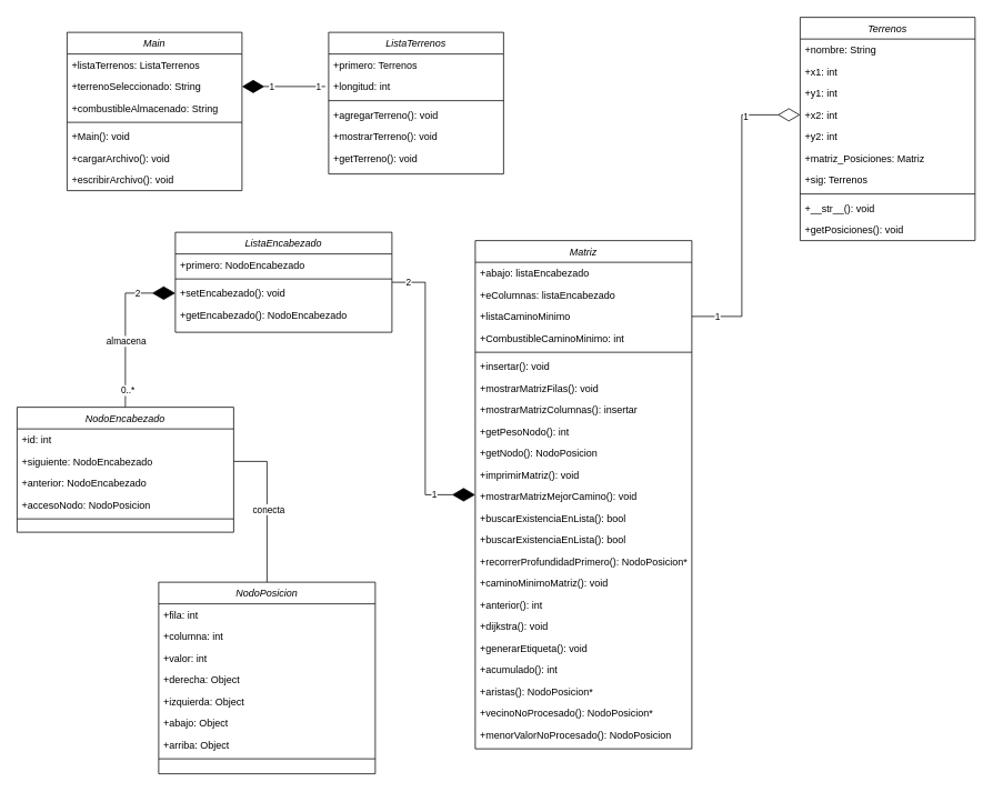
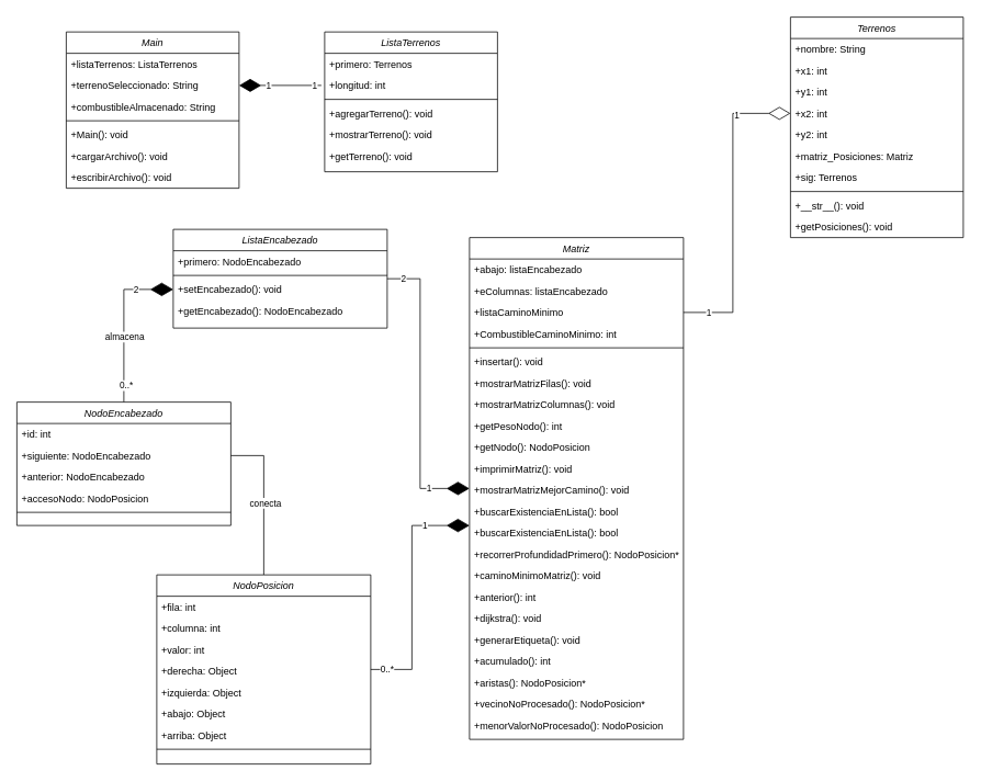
  <mxCell id="0" />
  <mxCell id="1" parent="0" />
  <mxCell id="2" value="Main" style="swimlane;fontStyle=2;align=center;verticalAlign=top;childLayout=stackLayout;horizontal=1;startSize=26;horizontalStack=0;resizeParent=1;resizeLast=0;collapsible=1;marginBottom=0;rounded=0;shadow=0;strokeWidth=1;" parent="1" vertex="1"><mxGeometry x="80" y="38" width="210" height="190" as="geometry"><mxRectangle x="230" y="140" width="160" height="26" as="alternateBounds" /></mxGeometry></mxCell>
  <mxCell id="3" value="+listaTerrenos: ListaTerrenos" style="text;align=left;verticalAlign=top;spacingLeft=4;spacingRight=4;overflow=hidden;rotatable=0;points=[[0,0.5],[1,0.5]];portConstraint=eastwest;" parent="2" vertex="1"><mxGeometry y="26" width="210" height="26" as="geometry" /></mxCell>
  <mxCell id="4" value="+terrenoSeleccionado: String" style="text;align=left;verticalAlign=top;spacingLeft=4;spacingRight=4;overflow=hidden;rotatable=0;points=[[0,0.5],[1,0.5]];portConstraint=eastwest;rounded=0;shadow=0;html=0;" parent="2" vertex="1"><mxGeometry y="52" width="210" height="26" as="geometry" /></mxCell>
  <mxCell id="5" value="+combustibleAlmacenado: String" style="text;align=left;verticalAlign=top;spacingLeft=4;spacingRight=4;overflow=hidden;rotatable=0;points=[[0,0.5],[1,0.5]];portConstraint=eastwest;rounded=0;shadow=0;html=0;" parent="2" vertex="1"><mxGeometry y="78" width="210" height="26" as="geometry" /></mxCell>
  <mxCell id="6" value="" style="line;html=1;strokeWidth=1;align=left;verticalAlign=middle;spacingTop=-1;spacingLeft=3;spacingRight=3;rotatable=0;labelPosition=right;points=[];portConstraint=eastwest;" parent="2" vertex="1"><mxGeometry y="104" width="210" height="8" as="geometry" /></mxCell>
  <mxCell id="7" value="+Main(): void" style="text;align=left;verticalAlign=top;spacingLeft=4;spacingRight=4;overflow=hidden;rotatable=0;points=[[0,0.5],[1,0.5]];portConstraint=eastwest;" parent="2" vertex="1"><mxGeometry y="112" width="210" height="26" as="geometry" /></mxCell>
  <mxCell id="8" value="+cargarArchivo(): void" style="text;align=left;verticalAlign=top;spacingLeft=4;spacingRight=4;overflow=hidden;rotatable=0;points=[[0,0.5],[1,0.5]];portConstraint=eastwest;" parent="2" vertex="1"><mxGeometry y="138" width="210" height="26" as="geometry" /></mxCell>
  <mxCell id="9" value="+escribirArchivo(): void" style="text;align=left;verticalAlign=top;spacingLeft=4;spacingRight=4;overflow=hidden;rotatable=0;points=[[0,0.5],[1,0.5]];portConstraint=eastwest;" parent="2" vertex="1"><mxGeometry y="164" width="210" height="26" as="geometry" /></mxCell>
  <mxCell id="10" value="ListaTerrenos" style="swimlane;fontStyle=2;align=center;verticalAlign=top;childLayout=stackLayout;horizontal=1;startSize=26;horizontalStack=0;resizeParent=1;resizeLast=0;collapsible=1;marginBottom=0;rounded=0;shadow=0;strokeWidth=1;" vertex="1" parent="1"><mxGeometry x="394" y="38" width="210" height="170" as="geometry"><mxRectangle x="230" y="140" width="160" height="26" as="alternateBounds" /></mxGeometry></mxCell>
  <mxCell id="11" value="+primero: Terrenos" style="text;align=left;verticalAlign=top;spacingLeft=4;spacingRight=4;overflow=hidden;rotatable=0;points=[[0,0.5],[1,0.5]];portConstraint=eastwest;" vertex="1" parent="10"><mxGeometry y="26" width="210" height="26" as="geometry" /></mxCell>
  <mxCell id="12" value="+longitud: int" style="text;align=left;verticalAlign=top;spacingLeft=4;spacingRight=4;overflow=hidden;rotatable=0;points=[[0,0.5],[1,0.5]];portConstraint=eastwest;rounded=0;shadow=0;html=0;" vertex="1" parent="10"><mxGeometry y="52" width="210" height="26" as="geometry" /></mxCell>
  <mxCell id="13" value="" style="line;html=1;strokeWidth=1;align=left;verticalAlign=middle;spacingTop=-1;spacingLeft=3;spacingRight=3;rotatable=0;labelPosition=right;points=[];portConstraint=eastwest;" vertex="1" parent="10"><mxGeometry y="78" width="210" height="8" as="geometry" /></mxCell>
  <mxCell id="14" value="+agregarTerreno(): void&#10;" style="text;align=left;verticalAlign=top;spacingLeft=4;spacingRight=4;overflow=hidden;rotatable=0;points=[[0,0.5],[1,0.5]];portConstraint=eastwest;" vertex="1" parent="10"><mxGeometry y="86" width="210" height="26" as="geometry" /></mxCell>
  <mxCell id="15" value="+mostrarTerreno(): void&#10;" style="text;align=left;verticalAlign=top;spacingLeft=4;spacingRight=4;overflow=hidden;rotatable=0;points=[[0,0.5],[1,0.5]];portConstraint=eastwest;" vertex="1" parent="10"><mxGeometry y="112" width="210" height="26" as="geometry" /></mxCell>
  <mxCell id="16" value="+getTerreno(): void&#10;" style="text;align=left;verticalAlign=top;spacingLeft=4;spacingRight=4;overflow=hidden;rotatable=0;points=[[0,0.5],[1,0.5]];portConstraint=eastwest;" vertex="1" parent="10"><mxGeometry y="138" width="210" height="26" as="geometry" /></mxCell>
  <mxCell id="17" value="Terrenos" style="swimlane;fontStyle=2;align=center;verticalAlign=top;childLayout=stackLayout;horizontal=1;startSize=26;horizontalStack=0;resizeParent=1;resizeLast=0;collapsible=1;marginBottom=0;rounded=0;shadow=0;strokeWidth=1;" vertex="1" parent="1"><mxGeometry x="960" y="20" width="210" height="268" as="geometry"><mxRectangle x="230" y="140" width="160" height="26" as="alternateBounds" /></mxGeometry></mxCell>
  <mxCell id="18" value="+nombre: String" style="text;align=left;verticalAlign=top;spacingLeft=4;spacingRight=4;overflow=hidden;rotatable=0;points=[[0,0.5],[1,0.5]];portConstraint=eastwest;" vertex="1" parent="17"><mxGeometry y="26" width="210" height="26" as="geometry" /></mxCell>
  <mxCell id="19" value="+x1: int" style="text;align=left;verticalAlign=top;spacingLeft=4;spacingRight=4;overflow=hidden;rotatable=0;points=[[0,0.5],[1,0.5]];portConstraint=eastwest;rounded=0;shadow=0;html=0;" vertex="1" parent="17"><mxGeometry y="52" width="210" height="26" as="geometry" /></mxCell>
  <mxCell id="20" value="+y1: int" style="text;align=left;verticalAlign=top;spacingLeft=4;spacingRight=4;overflow=hidden;rotatable=0;points=[[0,0.5],[1,0.5]];portConstraint=eastwest;rounded=0;shadow=0;html=0;" vertex="1" parent="17"><mxGeometry y="78" width="210" height="26" as="geometry" /></mxCell>
  <mxCell id="21" value="+x2: int" style="text;align=left;verticalAlign=top;spacingLeft=4;spacingRight=4;overflow=hidden;rotatable=0;points=[[0,0.5],[1,0.5]];portConstraint=eastwest;rounded=0;shadow=0;html=0;" vertex="1" parent="17"><mxGeometry y="104" width="210" height="26" as="geometry" /></mxCell>
  <mxCell id="22" value="+y2: int" style="text;align=left;verticalAlign=top;spacingLeft=4;spacingRight=4;overflow=hidden;rotatable=0;points=[[0,0.5],[1,0.5]];portConstraint=eastwest;rounded=0;shadow=0;html=0;" vertex="1" parent="17"><mxGeometry y="130" width="210" height="26" as="geometry" /></mxCell>
  <mxCell id="23" value="+matriz_Posiciones: Matriz" style="text;align=left;verticalAlign=top;spacingLeft=4;spacingRight=4;overflow=hidden;rotatable=0;points=[[0,0.5],[1,0.5]];portConstraint=eastwest;rounded=0;shadow=0;html=0;" vertex="1" parent="17"><mxGeometry y="156" width="210" height="26" as="geometry" /></mxCell>
  <mxCell id="24" value="+sig: Terrenos" style="text;align=left;verticalAlign=top;spacingLeft=4;spacingRight=4;overflow=hidden;rotatable=0;points=[[0,0.5],[1,0.5]];portConstraint=eastwest;rounded=0;shadow=0;html=0;" vertex="1" parent="17"><mxGeometry y="182" width="210" height="26" as="geometry" /></mxCell>
  <mxCell id="25" value="" style="line;html=1;strokeWidth=1;align=left;verticalAlign=middle;spacingTop=-1;spacingLeft=3;spacingRight=3;rotatable=0;labelPosition=right;points=[];portConstraint=eastwest;" vertex="1" parent="17"><mxGeometry y="208" width="210" height="8" as="geometry" /></mxCell>
  <mxCell id="26" value="+__str__(): void" style="text;align=left;verticalAlign=top;spacingLeft=4;spacingRight=4;overflow=hidden;rotatable=0;points=[[0,0.5],[1,0.5]];portConstraint=eastwest;" vertex="1" parent="17"><mxGeometry y="216" width="210" height="26" as="geometry" /></mxCell>
  <mxCell id="27" value="+getPosiciones(): void" style="text;align=left;verticalAlign=top;spacingLeft=4;spacingRight=4;overflow=hidden;rotatable=0;points=[[0,0.5],[1,0.5]];portConstraint=eastwest;" vertex="1" parent="17"><mxGeometry y="242" width="210" height="26" as="geometry" /></mxCell>
  <mxCell id="28" value="" style="endArrow=diamondThin;endFill=1;endSize=24;html=1;entryX=1;entryY=0.5;entryDx=0;entryDy=0;" edge="1" parent="1" target="4"><mxGeometry width="160" relative="1" as="geometry"><mxPoint x="390" y="103" as="sourcePoint" /><mxPoint x="470" y="108" as="targetPoint" /></mxGeometry></mxCell>
  <mxCell id="29" value="1" style="edgeLabel;html=1;align=center;verticalAlign=middle;resizable=0;points=[];" vertex="1" connectable="0" parent="28"><mxGeometry x="0.293" relative="1" as="geometry"><mxPoint as="offset" /></mxGeometry></mxCell>
  <mxCell id="30" value="1" style="edgeLabel;html=1;align=center;verticalAlign=middle;resizable=0;points=[];" vertex="1" connectable="0" parent="28"><mxGeometry x="-0.823" relative="1" as="geometry"><mxPoint as="offset" /></mxGeometry></mxCell>
  <mxCell id="31" value="Matriz" style="swimlane;fontStyle=2;align=center;verticalAlign=top;childLayout=stackLayout;horizontal=1;startSize=26;horizontalStack=0;resizeParent=1;resizeLast=0;collapsible=1;marginBottom=0;rounded=0;shadow=0;strokeWidth=1;" vertex="1" parent="1"><mxGeometry x="570" y="288" width="260" height="610" as="geometry"><mxRectangle x="230" y="140" width="160" height="26" as="alternateBounds" /></mxGeometry></mxCell>
  <mxCell id="32" value="+abajo: listaEncabezado" style="text;align=left;verticalAlign=top;spacingLeft=4;spacingRight=4;overflow=hidden;rotatable=0;points=[[0,0.5],[1,0.5]];portConstraint=eastwest;" vertex="1" parent="31"><mxGeometry y="26" width="260" height="26" as="geometry" /></mxCell>
  <mxCell id="33" value="+eColumnas: listaEncabezado" style="text;align=left;verticalAlign=top;spacingLeft=4;spacingRight=4;overflow=hidden;rotatable=0;points=[[0,0.5],[1,0.5]];portConstraint=eastwest;rounded=0;shadow=0;html=0;" vertex="1" parent="31"><mxGeometry y="52" width="260" height="26" as="geometry" /></mxCell>
  <mxCell id="34" value="+listaCaminoMinimo" style="text;align=left;verticalAlign=top;spacingLeft=4;spacingRight=4;overflow=hidden;rotatable=0;points=[[0,0.5],[1,0.5]];portConstraint=eastwest;rounded=0;shadow=0;html=0;" vertex="1" parent="31"><mxGeometry y="78" width="260" height="26" as="geometry" /></mxCell>
  <mxCell id="35" value="+CombustibleCaminoMinimo: int" style="text;align=left;verticalAlign=top;spacingLeft=4;spacingRight=4;overflow=hidden;rotatable=0;points=[[0,0.5],[1,0.5]];portConstraint=eastwest;rounded=0;shadow=0;html=0;" vertex="1" parent="31"><mxGeometry y="104" width="260" height="26" as="geometry" /></mxCell>
  <mxCell id="36" value="" style="line;html=1;strokeWidth=1;align=left;verticalAlign=middle;spacingTop=-1;spacingLeft=3;spacingRight=3;rotatable=0;labelPosition=right;points=[];portConstraint=eastwest;" vertex="1" parent="31"><mxGeometry y="130" width="260" height="8" as="geometry" /></mxCell>
  <mxCell id="37" value="+insertar(): void" style="text;align=left;verticalAlign=top;spacingLeft=4;spacingRight=4;overflow=hidden;rotatable=0;points=[[0,0.5],[1,0.5]];portConstraint=eastwest;" vertex="1" parent="31"><mxGeometry y="138" width="260" height="26" as="geometry" /></mxCell>
  <mxCell id="38" value="+mostrarMatrizFilas(): void" style="text;align=left;verticalAlign=top;spacingLeft=4;spacingRight=4;overflow=hidden;rotatable=0;points=[[0,0.5],[1,0.5]];portConstraint=eastwest;" vertex="1" parent="31"><mxGeometry y="164" width="260" height="26" as="geometry" /></mxCell>
- <mxCell id="39" value="+mostrarMatrizColumnas(): insertar" style="text;align=left;verticalAlign=top;spacingLeft=4;spacingRight=4;overflow=hidden;rotatable=0;points=[[0,0.5],[1,0.5]];portConstraint=eastwest;" vertex="1" parent="31"><mxGeometry y="190" width="260" height="26" as="geometry" /></mxCell>
+ <mxCell id="39" value="+mostrarMatrizColumnas(): void" style="text;align=left;verticalAlign=top;spacingLeft=4;spacingRight=4;overflow=hidden;rotatable=0;points=[[0,0.5],[1,0.5]];portConstraint=eastwest;" vertex="1" parent="31"><mxGeometry y="190" width="260" height="26" as="geometry" /></mxCell>
  <mxCell id="40" value="+getPesoNodo(): int" style="text;align=left;verticalAlign=top;spacingLeft=4;spacingRight=4;overflow=hidden;rotatable=0;points=[[0,0.5],[1,0.5]];portConstraint=eastwest;" vertex="1" parent="31"><mxGeometry y="216" width="260" height="26" as="geometry" /></mxCell>
  <mxCell id="41" value="+getNodo(): NodoPosicion" style="text;align=left;verticalAlign=top;spacingLeft=4;spacingRight=4;overflow=hidden;rotatable=0;points=[[0,0.5],[1,0.5]];portConstraint=eastwest;" vertex="1" parent="31"><mxGeometry y="242" width="260" height="26" as="geometry" /></mxCell>
  <mxCell id="42" value="+imprimirMatriz(): void" style="text;align=left;verticalAlign=top;spacingLeft=4;spacingRight=4;overflow=hidden;rotatable=0;points=[[0,0.5],[1,0.5]];portConstraint=eastwest;" vertex="1" parent="31"><mxGeometry y="268" width="260" height="26" as="geometry" /></mxCell>
  <mxCell id="43" value="+mostrarMatrizMejorCamino(): void" style="text;align=left;verticalAlign=top;spacingLeft=4;spacingRight=4;overflow=hidden;rotatable=0;points=[[0,0.5],[1,0.5]];portConstraint=eastwest;" vertex="1" parent="31"><mxGeometry y="294" width="260" height="26" as="geometry" /></mxCell>
  <mxCell id="44" value="+buscarExistenciaEnLista(): bool" style="text;align=left;verticalAlign=top;spacingLeft=4;spacingRight=4;overflow=hidden;rotatable=0;points=[[0,0.5],[1,0.5]];portConstraint=eastwest;" vertex="1" parent="31"><mxGeometry y="320" width="260" height="26" as="geometry" /></mxCell>
  <mxCell id="45" value="+buscarExistenciaEnLista(): bool" style="text;align=left;verticalAlign=top;spacingLeft=4;spacingRight=4;overflow=hidden;rotatable=0;points=[[0,0.5],[1,0.5]];portConstraint=eastwest;" vertex="1" parent="31"><mxGeometry y="346" width="260" height="26" as="geometry" /></mxCell>
  <mxCell id="46" value="+recorrerProfundidadPrimero(): NodoPosicion*" style="text;align=left;verticalAlign=top;spacingLeft=4;spacingRight=4;overflow=hidden;rotatable=0;points=[[0,0.5],[1,0.5]];portConstraint=eastwest;" vertex="1" parent="31"><mxGeometry y="372" width="260" height="26" as="geometry" /></mxCell>
  <mxCell id="47" value="+caminoMinimoMatriz(): void" style="text;align=left;verticalAlign=top;spacingLeft=4;spacingRight=4;overflow=hidden;rotatable=0;points=[[0,0.5],[1,0.5]];portConstraint=eastwest;" vertex="1" parent="31"><mxGeometry y="398" width="260" height="26" as="geometry" /></mxCell>
  <mxCell id="48" value="+anterior(): int" style="text;align=left;verticalAlign=top;spacingLeft=4;spacingRight=4;overflow=hidden;rotatable=0;points=[[0,0.5],[1,0.5]];portConstraint=eastwest;" vertex="1" parent="31"><mxGeometry y="424" width="260" height="26" as="geometry" /></mxCell>
  <mxCell id="49" value="+dijkstra(): void" style="text;align=left;verticalAlign=top;spacingLeft=4;spacingRight=4;overflow=hidden;rotatable=0;points=[[0,0.5],[1,0.5]];portConstraint=eastwest;" vertex="1" parent="31"><mxGeometry y="450" width="260" height="26" as="geometry" /></mxCell>
  <mxCell id="50" value="+generarEtiqueta(): void" style="text;align=left;verticalAlign=top;spacingLeft=4;spacingRight=4;overflow=hidden;rotatable=0;points=[[0,0.5],[1,0.5]];portConstraint=eastwest;" vertex="1" parent="31"><mxGeometry y="476" width="260" height="26" as="geometry" /></mxCell>
  <mxCell id="51" value="+acumulado(): int" style="text;align=left;verticalAlign=top;spacingLeft=4;spacingRight=4;overflow=hidden;rotatable=0;points=[[0,0.5],[1,0.5]];portConstraint=eastwest;" vertex="1" parent="31"><mxGeometry y="502" width="260" height="26" as="geometry" /></mxCell>
  <mxCell id="52" value="+aristas(): NodoPosicion*" style="text;align=left;verticalAlign=top;spacingLeft=4;spacingRight=4;overflow=hidden;rotatable=0;points=[[0,0.5],[1,0.5]];portConstraint=eastwest;" vertex="1" parent="31"><mxGeometry y="528" width="260" height="26" as="geometry" /></mxCell>
  <mxCell id="53" value="+vecinoNoProcesado(): NodoPosicion*" style="text;align=left;verticalAlign=top;spacingLeft=4;spacingRight=4;overflow=hidden;rotatable=0;points=[[0,0.5],[1,0.5]];portConstraint=eastwest;" vertex="1" parent="31"><mxGeometry y="554" width="260" height="26" as="geometry" /></mxCell>
  <mxCell id="54" value="+menorValorNoProcesado(): NodoPosicion" style="text;align=left;verticalAlign=top;spacingLeft=4;spacingRight=4;overflow=hidden;rotatable=0;points=[[0,0.5],[1,0.5]];portConstraint=eastwest;" vertex="1" parent="31"><mxGeometry y="580" width="260" height="26" as="geometry" /></mxCell>
  <mxCell id="55" value="1" style="endArrow=diamondThin;endFill=0;endSize=24;html=1;exitX=1;exitY=0.5;exitDx=0;exitDy=0;entryX=0;entryY=0.5;entryDx=0;entryDy=0;rounded=0;" edge="1" parent="1" source="34" target="21"><mxGeometry x="-0.834" width="160" relative="1" as="geometry"><mxPoint x="880" y="408" as="sourcePoint" /><mxPoint x="1040" y="408" as="targetPoint" /><Array as="points"><mxPoint x="890" y="379" /><mxPoint x="890" y="137" /></Array><mxPoint as="offset" /></mxGeometry></mxCell>
  <mxCell id="56" value="1" style="edgeLabel;html=1;align=center;verticalAlign=middle;resizable=0;points=[];" vertex="1" connectable="0" parent="55"><mxGeometry x="0.645" y="-1" relative="1" as="geometry"><mxPoint as="offset" /></mxGeometry></mxCell>
  <mxCell id="57" value="2" style="edgeStyle=orthogonalEdgeStyle;rounded=0;orthogonalLoop=1;jettySize=auto;html=1;startArrow=none;startFill=0;endArrow=diamondThin;endFill=1;endSize=25;strokeWidth=1;" edge="1" parent="1" source="59" target="31"><mxGeometry x="-0.887" relative="1" as="geometry"><mxPoint as="offset" /></mxGeometry></mxCell>
  <mxCell id="58" value="1" style="edgeLabel;html=1;align=center;verticalAlign=middle;resizable=0;points=[];" vertex="1" connectable="0" parent="57"><mxGeometry x="0.72" y="1" relative="1" as="geometry"><mxPoint as="offset" /></mxGeometry></mxCell>
  <mxCell id="59" value="ListaEncabezado" style="swimlane;fontStyle=2;align=center;verticalAlign=top;childLayout=stackLayout;horizontal=1;startSize=26;horizontalStack=0;resizeParent=1;resizeLast=0;collapsible=1;marginBottom=0;rounded=0;shadow=0;strokeWidth=1;" vertex="1" parent="1"><mxGeometry x="210" y="278" width="260" height="120" as="geometry"><mxRectangle x="230" y="140" width="160" height="26" as="alternateBounds" /></mxGeometry></mxCell>
  <mxCell id="60" value="+primero: NodoEncabezado" style="text;align=left;verticalAlign=top;spacingLeft=4;spacingRight=4;overflow=hidden;rotatable=0;points=[[0,0.5],[1,0.5]];portConstraint=eastwest;" vertex="1" parent="59"><mxGeometry y="26" width="260" height="26" as="geometry" /></mxCell>
  <mxCell id="61" value="" style="line;html=1;strokeWidth=1;align=left;verticalAlign=middle;spacingTop=-1;spacingLeft=3;spacingRight=3;rotatable=0;labelPosition=right;points=[];portConstraint=eastwest;" vertex="1" parent="59"><mxGeometry y="52" width="260" height="8" as="geometry" /></mxCell>
  <mxCell id="62" value="+setEncabezado(): void" style="text;align=left;verticalAlign=top;spacingLeft=4;spacingRight=4;overflow=hidden;rotatable=0;points=[[0,0.5],[1,0.5]];portConstraint=eastwest;" vertex="1" parent="59"><mxGeometry y="60" width="260" height="26" as="geometry" /></mxCell>
  <mxCell id="63" value="+getEncabezado(): NodoEncabezado" style="text;align=left;verticalAlign=top;spacingLeft=4;spacingRight=4;overflow=hidden;rotatable=0;points=[[0,0.5],[1,0.5]];portConstraint=eastwest;" vertex="1" parent="59"><mxGeometry y="86" width="260" height="26" as="geometry" /></mxCell>
  <mxCell id="64" value="2" style="edgeStyle=orthogonalEdgeStyle;rounded=0;orthogonalLoop=1;jettySize=auto;html=1;entryX=0;entryY=0.5;entryDx=0;entryDy=0;startArrow=none;startFill=0;endArrow=diamondThin;endFill=1;strokeWidth=1;endSize=25;" edge="1" parent="1" source="67" target="62"><mxGeometry x="0.548" relative="1" as="geometry"><mxPoint as="offset" /></mxGeometry></mxCell>
  <mxCell id="65" value="0..*" style="edgeLabel;html=1;align=center;verticalAlign=middle;resizable=0;points=[];" vertex="1" connectable="0" parent="64"><mxGeometry x="-0.785" y="-2" relative="1" as="geometry"><mxPoint as="offset" /></mxGeometry></mxCell>
  <mxCell id="66" value="almacena" style="edgeLabel;html=1;align=center;verticalAlign=middle;resizable=0;points=[];" vertex="1" connectable="0" parent="64"><mxGeometry x="-0.186" relative="1" as="geometry"><mxPoint as="offset" /></mxGeometry></mxCell>
  <mxCell id="67" value="NodoEncabezado" style="swimlane;fontStyle=2;align=center;verticalAlign=top;childLayout=stackLayout;horizontal=1;startSize=26;horizontalStack=0;resizeParent=1;resizeLast=0;collapsible=1;marginBottom=0;rounded=0;shadow=0;strokeWidth=1;" vertex="1" parent="1"><mxGeometry x="20" y="488" width="260" height="150" as="geometry"><mxRectangle x="230" y="140" width="160" height="26" as="alternateBounds" /></mxGeometry></mxCell>
  <mxCell id="68" value="+id: int" style="text;align=left;verticalAlign=top;spacingLeft=4;spacingRight=4;overflow=hidden;rotatable=0;points=[[0,0.5],[1,0.5]];portConstraint=eastwest;" vertex="1" parent="67"><mxGeometry y="26" width="260" height="26" as="geometry" /></mxCell>
  <mxCell id="69" value="+siguiente: NodoEncabezado" style="text;align=left;verticalAlign=top;spacingLeft=4;spacingRight=4;overflow=hidden;rotatable=0;points=[[0,0.5],[1,0.5]];portConstraint=eastwest;" vertex="1" parent="67"><mxGeometry y="52" width="260" height="26" as="geometry" /></mxCell>
  <mxCell id="70" value="+anterior: NodoEncabezado" style="text;align=left;verticalAlign=top;spacingLeft=4;spacingRight=4;overflow=hidden;rotatable=0;points=[[0,0.5],[1,0.5]];portConstraint=eastwest;" vertex="1" parent="67"><mxGeometry y="78" width="260" height="26" as="geometry" /></mxCell>
  <mxCell id="71" value="+accesoNodo: NodoPosicion" style="text;align=left;verticalAlign=top;spacingLeft=4;spacingRight=4;overflow=hidden;rotatable=0;points=[[0,0.5],[1,0.5]];portConstraint=eastwest;" vertex="1" parent="67"><mxGeometry y="104" width="260" height="26" as="geometry" /></mxCell>
  <mxCell id="72" value="" style="line;html=1;strokeWidth=1;align=left;verticalAlign=middle;spacingTop=-1;spacingLeft=3;spacingRight=3;rotatable=0;labelPosition=right;points=[];portConstraint=eastwest;" vertex="1" parent="67"><mxGeometry y="130" width="260" height="8" as="geometry" /></mxCell>
+ <mxCell id="73" value="0..*" style="edgeStyle=orthogonalEdgeStyle;rounded=0;orthogonalLoop=1;jettySize=auto;html=1;startArrow=none;startFill=0;endArrow=diamondThin;endFill=1;endSize=25;strokeWidth=1;" edge="1" parent="1" source="77" target="31"><mxGeometry x="-0.864" relative="1" as="geometry"><Array as="points"><mxPoint x="500" y="813" /><mxPoint x="500" y="638" /></Array><mxPoint as="offset" /></mxGeometry></mxCell>
+ <mxCell id="74" value="1" style="edgeLabel;html=1;align=center;verticalAlign=middle;resizable=0;points=[];" vertex="1" connectable="0" parent="73"><mxGeometry x="0.63" y="1" relative="1" as="geometry"><mxPoint as="offset" /></mxGeometry></mxCell>
  <mxCell id="75" style="edgeStyle=orthogonalEdgeStyle;rounded=0;orthogonalLoop=1;jettySize=auto;html=1;entryX=1;entryY=0.5;entryDx=0;entryDy=0;startArrow=none;startFill=0;endArrow=none;endFill=0;endSize=25;strokeWidth=1;" edge="1" parent="1" source="77" target="69"><mxGeometry relative="1" as="geometry" /></mxCell>
  <mxCell id="76" value="conecta" style="edgeLabel;html=1;align=center;verticalAlign=middle;resizable=0;points=[];" vertex="1" connectable="0" parent="75"><mxGeometry x="-0.046" y="-1" relative="1" as="geometry"><mxPoint as="offset" /></mxGeometry></mxCell>
  <mxCell id="77" value="NodoPosicion" style="swimlane;fontStyle=2;align=center;verticalAlign=top;childLayout=stackLayout;horizontal=1;startSize=26;horizontalStack=0;resizeParent=1;resizeLast=0;collapsible=1;marginBottom=0;rounded=0;shadow=0;strokeWidth=1;" vertex="1" parent="1"><mxGeometry x="190" y="698" width="260" height="230" as="geometry"><mxRectangle x="230" y="140" width="160" height="26" as="alternateBounds" /></mxGeometry></mxCell>
  <mxCell id="78" value="+fila: int" style="text;align=left;verticalAlign=top;spacingLeft=4;spacingRight=4;overflow=hidden;rotatable=0;points=[[0,0.5],[1,0.5]];portConstraint=eastwest;" vertex="1" parent="77"><mxGeometry y="26" width="260" height="26" as="geometry" /></mxCell>
  <mxCell id="79" value="+columna: int" style="text;align=left;verticalAlign=top;spacingLeft=4;spacingRight=4;overflow=hidden;rotatable=0;points=[[0,0.5],[1,0.5]];portConstraint=eastwest;" vertex="1" parent="77"><mxGeometry y="52" width="260" height="26" as="geometry" /></mxCell>
  <mxCell id="80" value="+valor: int" style="text;align=left;verticalAlign=top;spacingLeft=4;spacingRight=4;overflow=hidden;rotatable=0;points=[[0,0.5],[1,0.5]];portConstraint=eastwest;" vertex="1" parent="77"><mxGeometry y="78" width="260" height="26" as="geometry" /></mxCell>
  <mxCell id="81" value="+derecha: Object" style="text;align=left;verticalAlign=top;spacingLeft=4;spacingRight=4;overflow=hidden;rotatable=0;points=[[0,0.5],[1,0.5]];portConstraint=eastwest;" vertex="1" parent="77"><mxGeometry y="104" width="260" height="26" as="geometry" /></mxCell>
  <mxCell id="82" value="+izquierda: Object" style="text;align=left;verticalAlign=top;spacingLeft=4;spacingRight=4;overflow=hidden;rotatable=0;points=[[0,0.5],[1,0.5]];portConstraint=eastwest;" vertex="1" parent="77"><mxGeometry y="130" width="260" height="26" as="geometry" /></mxCell>
  <mxCell id="83" value="+abajo: Object" style="text;align=left;verticalAlign=top;spacingLeft=4;spacingRight=4;overflow=hidden;rotatable=0;points=[[0,0.5],[1,0.5]];portConstraint=eastwest;" vertex="1" parent="77"><mxGeometry y="156" width="260" height="26" as="geometry" /></mxCell>
  <mxCell id="84" value="+arriba: Object" style="text;align=left;verticalAlign=top;spacingLeft=4;spacingRight=4;overflow=hidden;rotatable=0;points=[[0,0.5],[1,0.5]];portConstraint=eastwest;" vertex="1" parent="77"><mxGeometry y="182" width="260" height="26" as="geometry" /></mxCell>
  <mxCell id="85" value="" style="line;html=1;strokeWidth=1;align=left;verticalAlign=middle;spacingTop=-1;spacingLeft=3;spacingRight=3;rotatable=0;labelPosition=right;points=[];portConstraint=eastwest;" vertex="1" parent="77"><mxGeometry y="208" width="260" height="8" as="geometry" /></mxCell>
